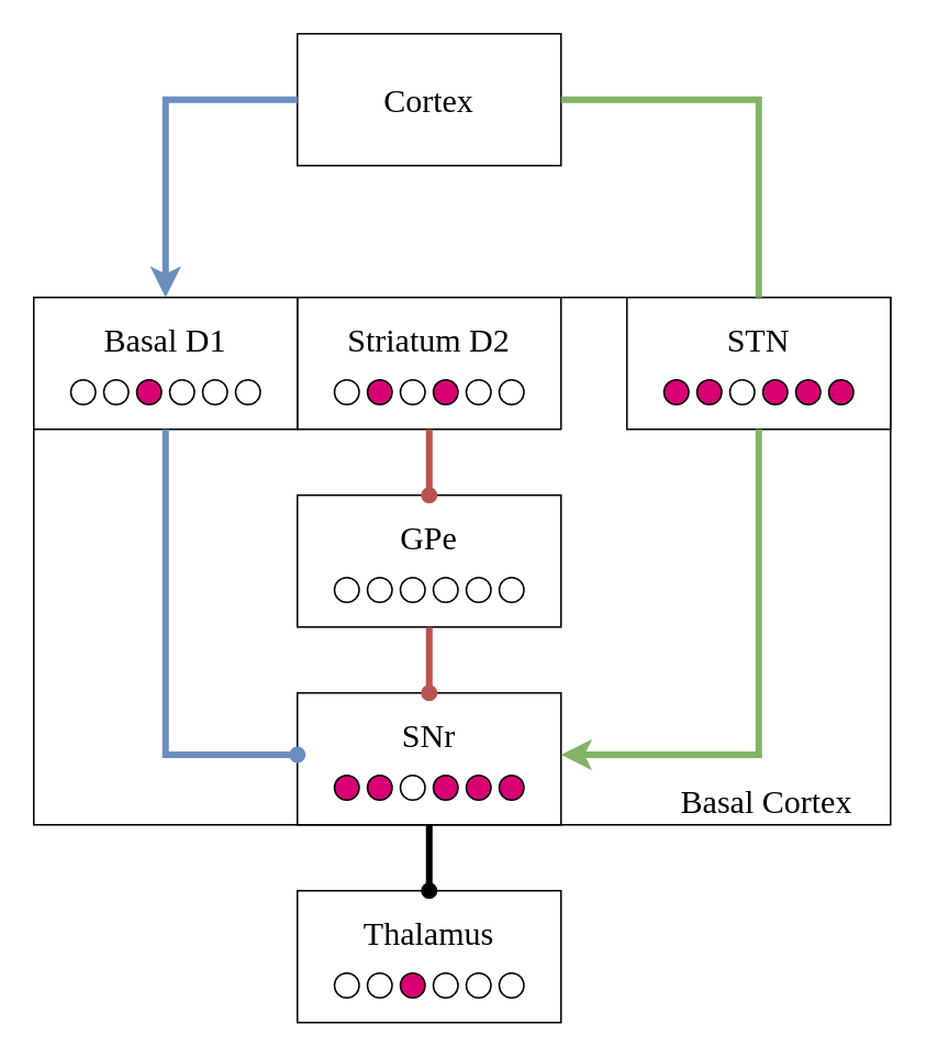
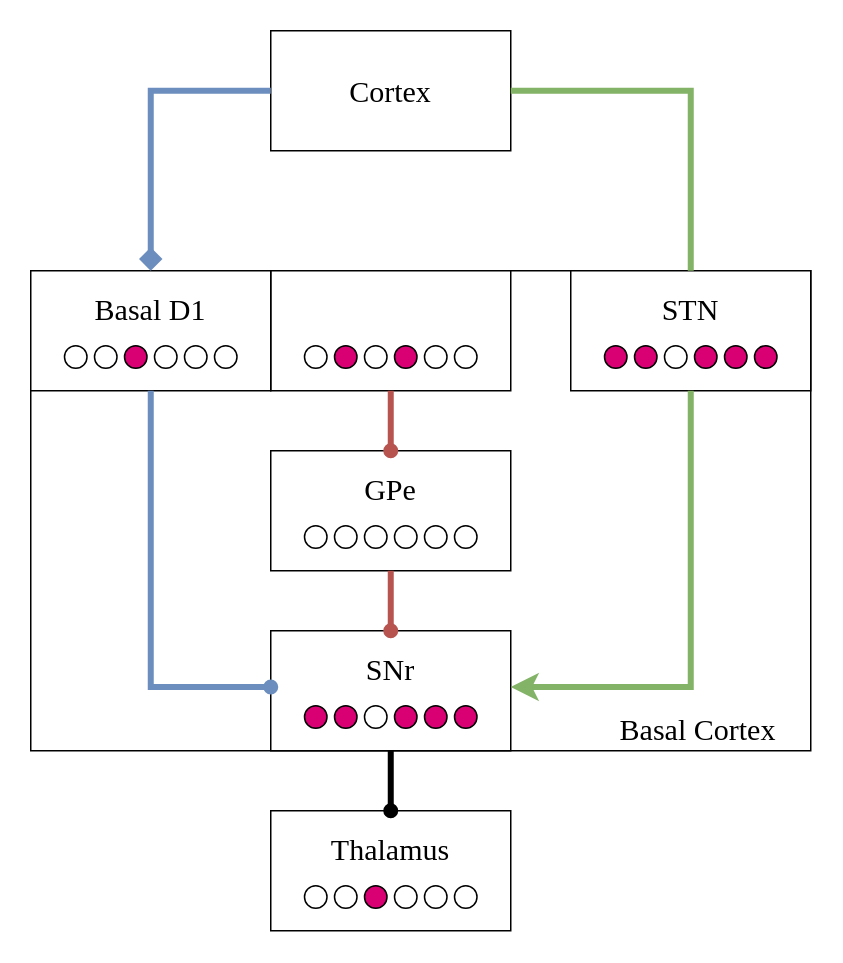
  <mxCell id="0" />
  <mxCell id="1" parent="0" />
  <mxCell id="2" value="" style="rounded=0;whiteSpace=wrap;html=1;" vertex="1" parent="1"><mxGeometry x="20" y="180" width="520" height="320" as="geometry" /></mxCell>
  <mxCell id="3" value="" style="rounded=0;whiteSpace=wrap;html=1;" vertex="1" parent="1"><mxGeometry x="180" y="180" width="160" height="80" as="geometry" /></mxCell>
  <mxCell id="4" value="" style="rounded=0;whiteSpace=wrap;html=1;" vertex="1" parent="1"><mxGeometry x="20" y="180" width="160" height="80" as="geometry" /></mxCell>
  <mxCell id="5" value="&lt;font style=&quot;font-size: 20px;&quot; face=&quot;Serif&quot;&gt;Basal D1&lt;br&gt;&lt;/font&gt;" style="text;html=1;strokeColor=none;fillColor=none;align=center;verticalAlign=middle;whiteSpace=wrap;rounded=0;" vertex="1" parent="1"><mxGeometry x="20" y="180" width="160" height="50" as="geometry" /></mxCell>
  <mxCell id="6" value="" style="rounded=0;whiteSpace=wrap;html=1;" vertex="1" parent="1"><mxGeometry x="180" y="20" width="160" height="80" as="geometry" /></mxCell>
  <mxCell id="7" value="&lt;font style=&quot;font-size: 20px;&quot; face=&quot;Serif&quot;&gt;Cortex&lt;/font&gt;" style="text;html=1;strokeColor=none;fillColor=none;align=center;verticalAlign=middle;whiteSpace=wrap;rounded=0;" vertex="1" parent="1"><mxGeometry x="180" y="20" width="160" height="80" as="geometry" /></mxCell>
  <mxCell id="8" value="" style="rounded=0;whiteSpace=wrap;html=1;" vertex="1" parent="1"><mxGeometry x="380" y="180" width="160" height="80" as="geometry" /></mxCell>
  <mxCell id="9" value="" style="rounded=0;whiteSpace=wrap;html=1;" vertex="1" parent="1"><mxGeometry x="180" y="300" width="160" height="80" as="geometry" /></mxCell>
  <mxCell id="10" value="" style="rounded=0;whiteSpace=wrap;html=1;" vertex="1" parent="1"><mxGeometry x="180" y="420" width="160" height="80" as="geometry" /></mxCell>
  <mxCell id="11" value="" style="rounded=0;whiteSpace=wrap;html=1;" vertex="1" parent="1"><mxGeometry x="180" y="540" width="160" height="80" as="geometry" /></mxCell>
- <mxCell id="12" value="&lt;font style=&quot;font-size: 20px;&quot; face=&quot;Serif&quot;&gt;Striatum D2&lt;br&gt;&lt;/font&gt;" style="text;html=1;strokeColor=none;fillColor=none;align=center;verticalAlign=middle;whiteSpace=wrap;rounded=0;" vertex="1" parent="1"><mxGeometry x="180" y="180" width="160" height="50" as="geometry" /></mxCell>
  <mxCell id="13" value="&lt;font style=&quot;font-size: 20px;&quot; face=&quot;Serif&quot;&gt;STN&lt;/font&gt;" style="text;html=1;strokeColor=none;fillColor=none;align=center;verticalAlign=middle;whiteSpace=wrap;rounded=0;" vertex="1" parent="1"><mxGeometry x="380" y="180" width="160" height="50" as="geometry" /></mxCell>
- <mxCell id="14" value="" style="endArrow=classic;html=1;rounded=0;exitX=0;exitY=0.5;exitDx=0;exitDy=0;entryX=0.5;entryY=0;entryDx=0;entryDy=0;edgeStyle=orthogonalEdgeStyle;strokeWidth=4;fillColor=#dae8fc;strokeColor=#6c8ebf;" edge="1" parent="1" source="7" target="5"><mxGeometry width="50" height="50" relative="1" as="geometry"><mxPoint x="270" y="330" as="sourcePoint" /><mxPoint x="320" y="280" as="targetPoint" /></mxGeometry></mxCell>
+ <mxCell id="14" value="" style="endArrow=diamond;html=1;rounded=0;exitX=0;exitY=0.5;exitDx=0;exitDy=0;entryX=0.5;entryY=0;entryDx=0;entryDy=0;edgeStyle=orthogonalEdgeStyle;strokeWidth=4;fillColor=#dae8fc;strokeColor=#6c8ebf;" edge="1" parent="1" source="7" target="5"><mxGeometry width="50" height="50" relative="1" as="geometry"><mxPoint x="270" y="330" as="sourcePoint" /><mxPoint x="320" y="280" as="targetPoint" /></mxGeometry></mxCell>
  <mxCell id="15" value="" style="endArrow=none;html=1;rounded=0;exitX=1;exitY=0.5;exitDx=0;exitDy=0;entryX=0.5;entryY=0;entryDx=0;entryDy=0;edgeStyle=orthogonalEdgeStyle;strokeWidth=4;fillColor=#d5e8d4;strokeColor=#82b366;" edge="1" parent="1" source="7" target="13"><mxGeometry width="50" height="50" relative="1" as="geometry"><mxPoint x="270" y="330" as="sourcePoint" /><mxPoint x="320" y="280" as="targetPoint" /></mxGeometry></mxCell>
  <mxCell id="16" value="&lt;font style=&quot;font-size: 20px;&quot; face=&quot;serif&quot;&gt;GPe&lt;/font&gt;" style="text;html=1;strokeColor=none;fillColor=none;align=center;verticalAlign=middle;whiteSpace=wrap;rounded=0;" vertex="1" parent="1"><mxGeometry x="180" y="300" width="160" height="50" as="geometry" /></mxCell>
  <mxCell id="17" value="&lt;font style=&quot;font-size: 20px;&quot; face=&quot;serif&quot;&gt;SNr&lt;/font&gt;" style="text;html=1;strokeColor=none;fillColor=none;align=center;verticalAlign=middle;whiteSpace=wrap;rounded=0;" vertex="1" parent="1"><mxGeometry x="180" y="420" width="160" height="50" as="geometry" /></mxCell>
  <mxCell id="18" value="&lt;font style=&quot;font-size: 20px;&quot; face=&quot;serif&quot;&gt;Thalamus&lt;/font&gt;" style="text;html=1;strokeColor=none;fillColor=none;align=center;verticalAlign=middle;whiteSpace=wrap;rounded=0;" vertex="1" parent="1"><mxGeometry x="180" y="540" width="160" height="50" as="geometry" /></mxCell>
  <mxCell id="19" value="" style="ellipse;whiteSpace=wrap;html=1;aspect=fixed;" vertex="1" parent="1"><mxGeometry x="202.5" y="230" width="15" height="15" as="geometry" /></mxCell>
  <mxCell id="20" value="" style="ellipse;whiteSpace=wrap;html=1;aspect=fixed;fillColor=#d80073;fontColor=#ffffff;strokeColor=#000000;" vertex="1" parent="1"><mxGeometry x="222.5" y="230" width="15" height="15" as="geometry" /></mxCell>
  <mxCell id="21" value="" style="ellipse;whiteSpace=wrap;html=1;aspect=fixed;" vertex="1" parent="1"><mxGeometry x="242.5" y="230" width="15" height="15" as="geometry" /></mxCell>
  <mxCell id="22" value="" style="ellipse;whiteSpace=wrap;html=1;aspect=fixed;fillColor=#d80073;fontColor=#ffffff;strokeColor=#000000;" vertex="1" parent="1"><mxGeometry x="262.5" y="230" width="15" height="15" as="geometry" /></mxCell>
  <mxCell id="23" value="" style="ellipse;whiteSpace=wrap;html=1;aspect=fixed;" vertex="1" parent="1"><mxGeometry x="282.5" y="230" width="15" height="15" as="geometry" /></mxCell>
  <mxCell id="24" value="" style="ellipse;whiteSpace=wrap;html=1;aspect=fixed;" vertex="1" parent="1"><mxGeometry x="302.5" y="230" width="15" height="15" as="geometry" /></mxCell>
  <mxCell id="25" value="" style="ellipse;whiteSpace=wrap;html=1;aspect=fixed;" vertex="1" parent="1"><mxGeometry x="42.5" y="230" width="15" height="15" as="geometry" /></mxCell>
  <mxCell id="26" value="" style="ellipse;whiteSpace=wrap;html=1;aspect=fixed;" vertex="1" parent="1"><mxGeometry x="62.5" y="230" width="15" height="15" as="geometry" /></mxCell>
  <mxCell id="27" value="" style="ellipse;whiteSpace=wrap;html=1;aspect=fixed;fillColor=#d80073;fontColor=#ffffff;strokeColor=#000000;" vertex="1" parent="1"><mxGeometry x="82.5" y="230" width="15" height="15" as="geometry" /></mxCell>
  <mxCell id="28" value="" style="ellipse;whiteSpace=wrap;html=1;aspect=fixed;" vertex="1" parent="1"><mxGeometry x="102.5" y="230" width="15" height="15" as="geometry" /></mxCell>
  <mxCell id="29" value="" style="ellipse;whiteSpace=wrap;html=1;aspect=fixed;" vertex="1" parent="1"><mxGeometry x="122.5" y="230" width="15" height="15" as="geometry" /></mxCell>
  <mxCell id="30" value="" style="ellipse;whiteSpace=wrap;html=1;aspect=fixed;" vertex="1" parent="1"><mxGeometry x="142.5" y="230" width="15" height="15" as="geometry" /></mxCell>
  <mxCell id="31" value="" style="ellipse;whiteSpace=wrap;html=1;aspect=fixed;fillColor=#d80073;fontColor=#ffffff;strokeColor=#000000;" vertex="1" parent="1"><mxGeometry x="402.5" y="230" width="15" height="15" as="geometry" /></mxCell>
  <mxCell id="32" value="" style="ellipse;whiteSpace=wrap;html=1;aspect=fixed;fillColor=#d80073;fontColor=#ffffff;strokeColor=#000000;" vertex="1" parent="1"><mxGeometry x="422.5" y="230" width="15" height="15" as="geometry" /></mxCell>
  <mxCell id="33" value="" style="ellipse;whiteSpace=wrap;html=1;aspect=fixed;" vertex="1" parent="1"><mxGeometry x="442.5" y="230" width="15" height="15" as="geometry" /></mxCell>
  <mxCell id="34" value="" style="ellipse;whiteSpace=wrap;html=1;aspect=fixed;fillColor=#d80073;fontColor=#ffffff;strokeColor=#000000;" vertex="1" parent="1"><mxGeometry x="462.5" y="230" width="15" height="15" as="geometry" /></mxCell>
  <mxCell id="35" value="" style="ellipse;whiteSpace=wrap;html=1;aspect=fixed;fillColor=#d80073;fontColor=#ffffff;strokeColor=#000000;" vertex="1" parent="1"><mxGeometry x="482.5" y="230" width="15" height="15" as="geometry" /></mxCell>
  <mxCell id="36" value="" style="ellipse;whiteSpace=wrap;html=1;aspect=fixed;fillColor=#d80073;fontColor=#ffffff;strokeColor=#000000;" vertex="1" parent="1"><mxGeometry x="502.5" y="230" width="15" height="15" as="geometry" /></mxCell>
  <mxCell id="37" value="" style="ellipse;whiteSpace=wrap;html=1;aspect=fixed;" vertex="1" parent="1"><mxGeometry x="202.5" y="350" width="15" height="15" as="geometry" /></mxCell>
  <mxCell id="38" value="" style="ellipse;whiteSpace=wrap;html=1;aspect=fixed;" vertex="1" parent="1"><mxGeometry x="222.5" y="350" width="15" height="15" as="geometry" /></mxCell>
  <mxCell id="39" value="" style="ellipse;whiteSpace=wrap;html=1;aspect=fixed;" vertex="1" parent="1"><mxGeometry x="242.5" y="350" width="15" height="15" as="geometry" /></mxCell>
  <mxCell id="40" value="" style="ellipse;whiteSpace=wrap;html=1;aspect=fixed;" vertex="1" parent="1"><mxGeometry x="262.5" y="350" width="15" height="15" as="geometry" /></mxCell>
  <mxCell id="41" value="" style="ellipse;whiteSpace=wrap;html=1;aspect=fixed;" vertex="1" parent="1"><mxGeometry x="282.5" y="350" width="15" height="15" as="geometry" /></mxCell>
  <mxCell id="42" value="" style="ellipse;whiteSpace=wrap;html=1;aspect=fixed;" vertex="1" parent="1"><mxGeometry x="302.5" y="350" width="15" height="15" as="geometry" /></mxCell>
  <mxCell id="43" value="" style="endArrow=oval;html=1;rounded=0;exitX=0.5;exitY=1;exitDx=0;exitDy=0;entryX=0;entryY=0.75;entryDx=0;entryDy=0;edgeStyle=orthogonalEdgeStyle;strokeWidth=4;fillColor=#dae8fc;strokeColor=#6c8ebf;endFill=1;" edge="1" parent="1" source="4" target="17"><mxGeometry width="50" height="50" relative="1" as="geometry"><mxPoint x="430" y="370" as="sourcePoint" /><mxPoint x="480" y="320" as="targetPoint" /></mxGeometry></mxCell>
  <mxCell id="44" value="" style="endArrow=oval;html=1;rounded=0;exitX=0.5;exitY=1;exitDx=0;exitDy=0;entryX=0.5;entryY=0;entryDx=0;entryDy=0;strokeWidth=4;endFill=1;fillColor=#f8cecc;strokeColor=#b85450;" edge="1" parent="1" source="3" target="16"><mxGeometry width="50" height="50" relative="1" as="geometry"><mxPoint x="430" y="370" as="sourcePoint" /><mxPoint x="480" y="320" as="targetPoint" /></mxGeometry></mxCell>
  <mxCell id="45" value="" style="endArrow=oval;html=1;rounded=0;exitX=0.5;exitY=1;exitDx=0;exitDy=0;entryX=0.5;entryY=0;entryDx=0;entryDy=0;strokeWidth=4;endFill=1;fillColor=#f8cecc;strokeColor=#b85450;" edge="1" parent="1" source="9" target="17"><mxGeometry width="50" height="50" relative="1" as="geometry"><mxPoint x="430" y="370" as="sourcePoint" /><mxPoint x="480" y="320" as="targetPoint" /></mxGeometry></mxCell>
  <mxCell id="46" value="" style="endArrow=classic;html=1;rounded=0;exitX=0.5;exitY=1;exitDx=0;exitDy=0;entryX=1;entryY=0.75;entryDx=0;entryDy=0;edgeStyle=orthogonalEdgeStyle;strokeWidth=4;fillColor=#d5e8d4;strokeColor=#82b366;" edge="1" parent="1" source="8" target="17"><mxGeometry width="50" height="50" relative="1" as="geometry"><mxPoint x="430" y="370" as="sourcePoint" /><mxPoint x="480" y="320" as="targetPoint" /></mxGeometry></mxCell>
  <mxCell id="47" value="" style="endArrow=oval;html=1;rounded=0;exitX=0.5;exitY=1;exitDx=0;exitDy=0;entryX=0.5;entryY=0;entryDx=0;entryDy=0;strokeWidth=4;endFill=1;" edge="1" parent="1" source="10" target="18"><mxGeometry width="50" height="50" relative="1" as="geometry"><mxPoint x="430" y="450" as="sourcePoint" /><mxPoint x="480" y="400" as="targetPoint" /></mxGeometry></mxCell>
  <mxCell id="48" value="" style="ellipse;whiteSpace=wrap;html=1;aspect=fixed;fillColor=#d80073;fontColor=#ffffff;strokeColor=#000000;" vertex="1" parent="1"><mxGeometry x="202.5" y="470" width="15" height="15" as="geometry" /></mxCell>
  <mxCell id="49" value="" style="ellipse;whiteSpace=wrap;html=1;aspect=fixed;fillColor=#d80073;fontColor=#ffffff;strokeColor=#000000;" vertex="1" parent="1"><mxGeometry x="222.5" y="470" width="15" height="15" as="geometry" /></mxCell>
  <mxCell id="50" value="" style="ellipse;whiteSpace=wrap;html=1;aspect=fixed;" vertex="1" parent="1"><mxGeometry x="242.5" y="470" width="15" height="15" as="geometry" /></mxCell>
  <mxCell id="51" value="" style="ellipse;whiteSpace=wrap;html=1;aspect=fixed;fillColor=#d80073;fontColor=#ffffff;strokeColor=#000000;" vertex="1" parent="1"><mxGeometry x="262.5" y="470" width="15" height="15" as="geometry" /></mxCell>
  <mxCell id="52" value="" style="ellipse;whiteSpace=wrap;html=1;aspect=fixed;fillColor=#d80073;fontColor=#ffffff;strokeColor=#000000;" vertex="1" parent="1"><mxGeometry x="282.5" y="470" width="15" height="15" as="geometry" /></mxCell>
  <mxCell id="53" value="" style="ellipse;whiteSpace=wrap;html=1;aspect=fixed;fillColor=#d80073;fontColor=#ffffff;strokeColor=#000000;" vertex="1" parent="1"><mxGeometry x="302.5" y="470" width="15" height="15" as="geometry" /></mxCell>
  <mxCell id="54" value="" style="ellipse;whiteSpace=wrap;html=1;aspect=fixed;" vertex="1" parent="1"><mxGeometry x="202.5" y="590" width="15" height="15" as="geometry" /></mxCell>
  <mxCell id="55" value="" style="ellipse;whiteSpace=wrap;html=1;aspect=fixed;" vertex="1" parent="1"><mxGeometry x="222.5" y="590" width="15" height="15" as="geometry" /></mxCell>
  <mxCell id="56" value="" style="ellipse;whiteSpace=wrap;html=1;aspect=fixed;fillColor=#d80073;fontColor=#ffffff;strokeColor=#000000;" vertex="1" parent="1"><mxGeometry x="242.5" y="590" width="15" height="15" as="geometry" /></mxCell>
  <mxCell id="57" value="" style="ellipse;whiteSpace=wrap;html=1;aspect=fixed;" vertex="1" parent="1"><mxGeometry x="262.5" y="590" width="15" height="15" as="geometry" /></mxCell>
  <mxCell id="58" value="" style="ellipse;whiteSpace=wrap;html=1;aspect=fixed;" vertex="1" parent="1"><mxGeometry x="282.5" y="590" width="15" height="15" as="geometry" /></mxCell>
  <mxCell id="59" value="" style="ellipse;whiteSpace=wrap;html=1;aspect=fixed;" vertex="1" parent="1"><mxGeometry x="302.5" y="590" width="15" height="15" as="geometry" /></mxCell>
  <mxCell id="60" value="&lt;font style=&quot;font-size: 20px;&quot; face=&quot;serif&quot;&gt;Basal Cortex&lt;/font&gt;" style="text;html=1;strokeColor=none;fillColor=none;align=center;verticalAlign=middle;whiteSpace=wrap;rounded=0;" vertex="1" parent="1"><mxGeometry x="390" y="470" width="150" height="30" as="geometry" /></mxCell>
